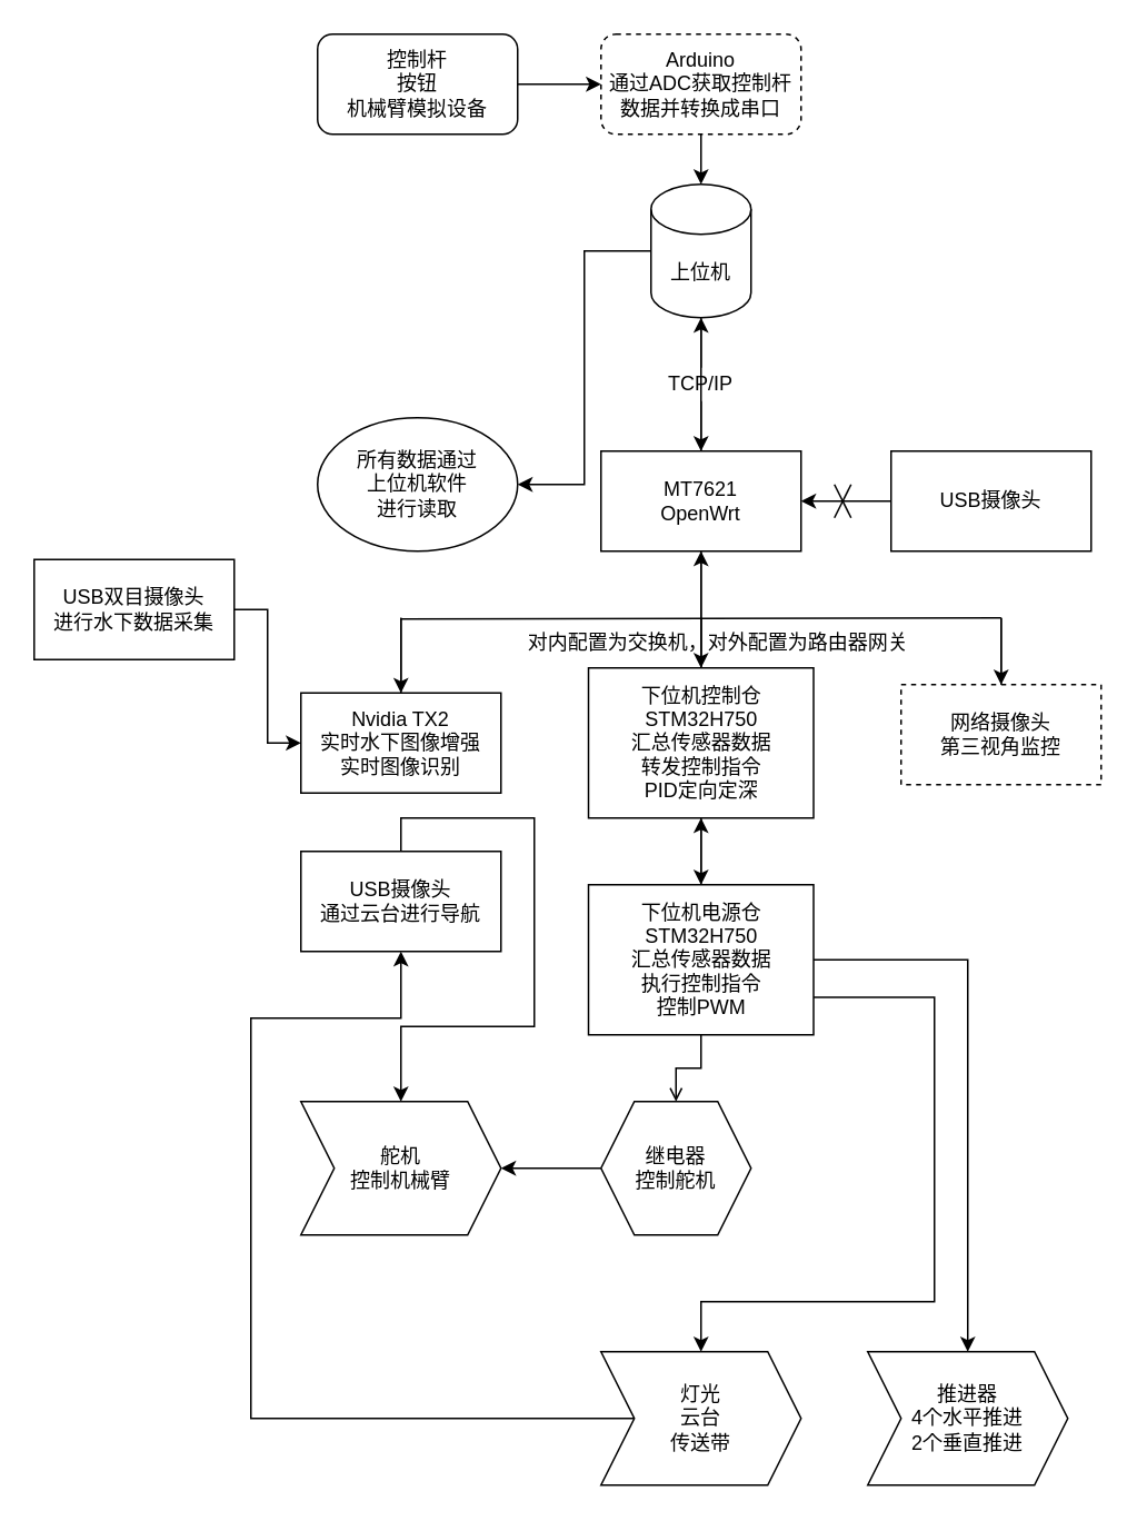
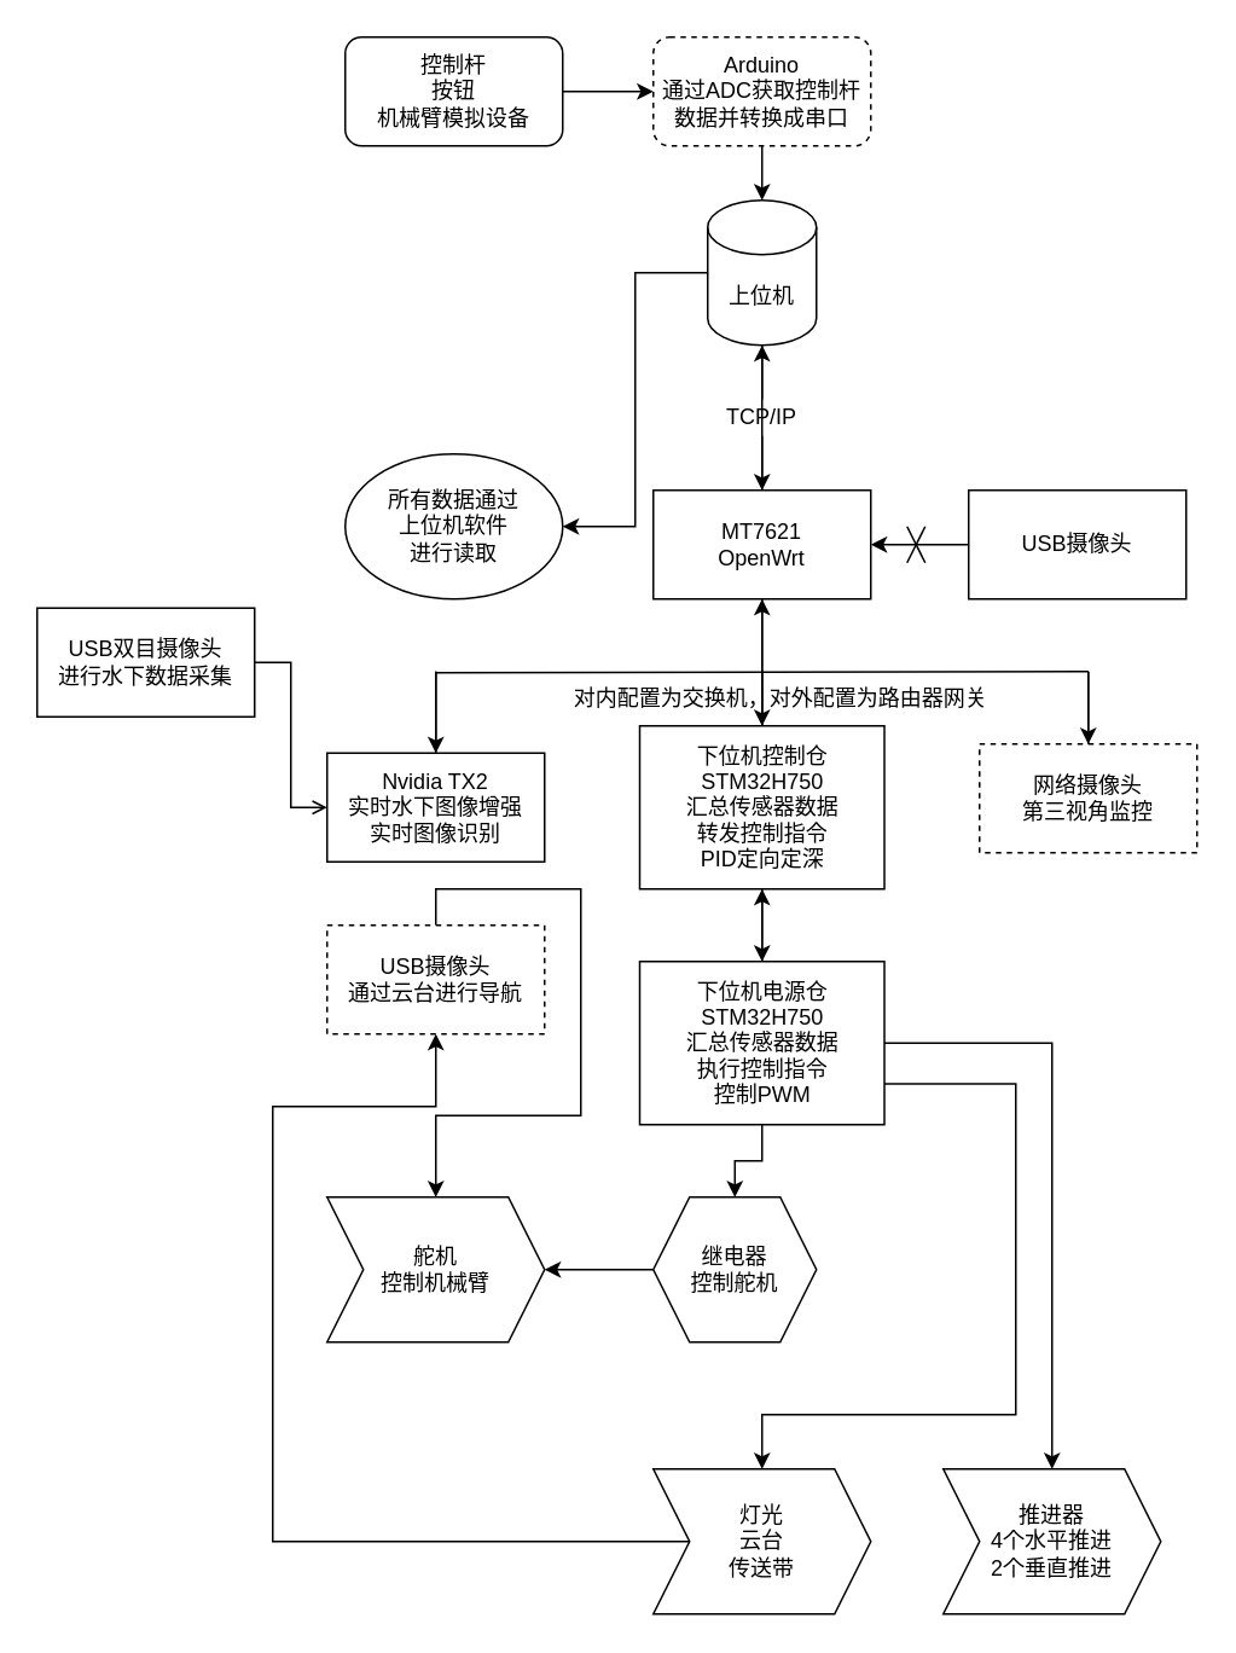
  <mxCell id="0" />
  <mxCell id="1" parent="0" />
  <mxCell id="2" style="edgeStyle=orthogonalEdgeStyle;rounded=0;orthogonalLoop=1;jettySize=auto;html=1;exitX=0;exitY=0.5;exitDx=0;exitDy=0;entryX=1;entryY=0.5;entryDx=0;entryDy=0;" edge="1" parent="1" source="3" target="8"><mxGeometry relative="1" as="geometry" /></mxCell>
  <mxCell id="3" value="USB摄像头" style="rounded=0;whiteSpace=wrap;html=1;" vertex="1" parent="1"><mxGeometry x="534" y="270" width="120" height="60" as="geometry" /></mxCell>
- <mxCell id="4" style="edgeStyle=orthogonalEdgeStyle;rounded=0;orthogonalLoop=1;jettySize=auto;html=1;exitX=1;exitY=0.5;exitDx=0;exitDy=0;entryX=0;entryY=0.5;entryDx=0;entryDy=0;" edge="1" parent="1" source="5" target="9"><mxGeometry relative="1" as="geometry" /></mxCell>
+ <mxCell id="4" style="edgeStyle=orthogonalEdgeStyle;rounded=0;orthogonalLoop=1;jettySize=auto;html=1;exitX=1;exitY=0.5;exitDx=0;exitDy=0;entryX=0;entryY=0.5;entryDx=0;entryDy=0;endArrow=open;" edge="1" parent="1" source="5" target="9"><mxGeometry relative="1" as="geometry" /></mxCell>
  <mxCell id="5" value="USB双目摄像头&lt;br&gt;进行水下数据采集" style="rounded=0;whiteSpace=wrap;html=1;" vertex="1" parent="1"><mxGeometry x="20" y="335" width="120" height="60" as="geometry" /></mxCell>
  <mxCell id="6" style="edgeStyle=orthogonalEdgeStyle;rounded=0;orthogonalLoop=1;jettySize=auto;html=1;exitX=0.5;exitY=0;exitDx=0;exitDy=0;entryX=0.5;entryY=1;entryDx=0;entryDy=0;entryPerimeter=0;" edge="1" parent="1" source="8" target="12"><mxGeometry relative="1" as="geometry" /></mxCell>
  <mxCell id="7" style="edgeStyle=orthogonalEdgeStyle;rounded=0;orthogonalLoop=1;jettySize=auto;html=1;exitX=0.5;exitY=1;exitDx=0;exitDy=0;entryX=0.5;entryY=0;entryDx=0;entryDy=0;" edge="1" parent="1" source="8" target="23"><mxGeometry relative="1" as="geometry" /></mxCell>
  <mxCell id="8" value="MT7621&lt;br&gt;OpenWrt" style="rounded=0;whiteSpace=wrap;html=1;" vertex="1" parent="1"><mxGeometry x="360" y="270" width="120" height="60" as="geometry" /></mxCell>
  <mxCell id="9" value="Nvidia TX2&lt;br&gt;实时水下图像增强&lt;br&gt;实时图像识别&lt;br&gt;" style="rounded=0;whiteSpace=wrap;html=1;" vertex="1" parent="1"><mxGeometry x="180" y="415" width="120" height="60" as="geometry" /></mxCell>
  <mxCell id="10" style="edgeStyle=orthogonalEdgeStyle;rounded=0;orthogonalLoop=1;jettySize=auto;html=1;exitX=0.5;exitY=1;exitDx=0;exitDy=0;exitPerimeter=0;entryX=0.5;entryY=0;entryDx=0;entryDy=0;startArrow=none;" edge="1" parent="1" source="17" target="8"><mxGeometry relative="1" as="geometry" /></mxCell>
  <mxCell id="11" style="edgeStyle=orthogonalEdgeStyle;rounded=0;orthogonalLoop=1;jettySize=auto;html=1;exitX=0;exitY=0.5;exitDx=0;exitDy=0;exitPerimeter=0;entryX=1;entryY=0.5;entryDx=0;entryDy=0;" edge="1" parent="1" source="12" target="19"><mxGeometry relative="1" as="geometry" /></mxCell>
  <mxCell id="12" value="上位机" style="shape=cylinder3;whiteSpace=wrap;html=1;boundedLbl=1;backgroundOutline=1;size=15;" vertex="1" parent="1"><mxGeometry x="390" y="110" width="60" height="80" as="geometry" /></mxCell>
  <mxCell id="13" style="edgeStyle=orthogonalEdgeStyle;rounded=0;orthogonalLoop=1;jettySize=auto;html=1;exitX=0.5;exitY=1;exitDx=0;exitDy=0;" edge="1" parent="1" source="14" target="12"><mxGeometry relative="1" as="geometry" /></mxCell>
  <mxCell id="14" value="Arduino&lt;br&gt;通过ADC获取控制杆数据并转换成串口" style="rounded=1;whiteSpace=wrap;html=1;dashed=1;" vertex="1" parent="1"><mxGeometry x="360" y="20" width="120" height="60" as="geometry" /></mxCell>
  <mxCell id="15" style="edgeStyle=orthogonalEdgeStyle;rounded=0;orthogonalLoop=1;jettySize=auto;html=1;exitX=1;exitY=0.5;exitDx=0;exitDy=0;entryX=0;entryY=0.5;entryDx=0;entryDy=0;" edge="1" parent="1" source="16" target="14"><mxGeometry relative="1" as="geometry" /></mxCell>
  <mxCell id="16" value="控制杆&lt;br&gt;按钮&lt;br&gt;机械臂模拟设备" style="rounded=1;whiteSpace=wrap;html=1;" vertex="1" parent="1"><mxGeometry x="190" y="20" width="120" height="60" as="geometry" /></mxCell>
  <mxCell id="17" value="TCP/IP" style="text;html=1;strokeColor=none;fillColor=none;align=center;verticalAlign=middle;whiteSpace=wrap;rounded=0;" vertex="1" parent="1"><mxGeometry x="400" y="220" width="40" height="20" as="geometry" /></mxCell>
  <mxCell id="18" value="" style="edgeStyle=orthogonalEdgeStyle;rounded=0;orthogonalLoop=1;jettySize=auto;html=1;exitX=0.5;exitY=1;exitDx=0;exitDy=0;exitPerimeter=0;entryX=0.5;entryY=0;entryDx=0;entryDy=0;endArrow=none;" edge="1" parent="1" source="12" target="17"><mxGeometry relative="1" as="geometry"><mxPoint x="420" y="190" as="sourcePoint" /><mxPoint x="420" y="270" as="targetPoint" /></mxGeometry></mxCell>
  <mxCell id="19" value="所有数据通过&lt;br&gt;上位机软件&lt;br&gt;进行读取" style="ellipse;whiteSpace=wrap;html=1;" vertex="1" parent="1"><mxGeometry x="190" y="250" width="120" height="80" as="geometry" /></mxCell>
  <mxCell id="20" value="" style="endArrow=none;html=1;" edge="1" parent="1"><mxGeometry width="50" height="50" relative="1" as="geometry"><mxPoint x="500" y="290" as="sourcePoint" /><mxPoint x="510" y="310" as="targetPoint" /></mxGeometry></mxCell>
  <mxCell id="21" value="" style="endArrow=none;html=1;" edge="1" parent="1"><mxGeometry width="50" height="50" relative="1" as="geometry"><mxPoint x="500" y="310" as="sourcePoint" /><mxPoint x="510" y="290" as="targetPoint" /></mxGeometry></mxCell>
  <mxCell id="22" style="edgeStyle=orthogonalEdgeStyle;rounded=0;orthogonalLoop=1;jettySize=auto;html=1;exitX=0.5;exitY=1;exitDx=0;exitDy=0;entryX=0.5;entryY=0;entryDx=0;entryDy=0;" edge="1" parent="1" source="23" target="28"><mxGeometry relative="1" as="geometry" /></mxCell>
  <mxCell id="23" value="下位机控制仓&lt;br&gt;STM32H750&lt;br&gt;汇总传感器数据&lt;br&gt;转发控制指令&lt;br&gt;PID定向定深" style="rounded=0;whiteSpace=wrap;html=1;" vertex="1" parent="1"><mxGeometry x="352.5" y="400" width="135" height="90" as="geometry" /></mxCell>
  <mxCell id="24" style="edgeStyle=orthogonalEdgeStyle;rounded=0;orthogonalLoop=1;jettySize=auto;html=1;exitX=0.5;exitY=0;exitDx=0;exitDy=0;entryX=0.5;entryY=1;entryDx=0;entryDy=0;" edge="1" parent="1" source="28" target="23"><mxGeometry relative="1" as="geometry" /></mxCell>
- <mxCell id="25" style="edgeStyle=orthogonalEdgeStyle;rounded=0;orthogonalLoop=1;jettySize=auto;html=1;exitX=0.5;exitY=1;exitDx=0;exitDy=0;entryX=0.5;entryY=0;entryDx=0;entryDy=0;endArrow=open;" edge="1" parent="1" source="28" target="41"><mxGeometry relative="1" as="geometry" /></mxCell>
+ <mxCell id="25" style="edgeStyle=orthogonalEdgeStyle;rounded=0;orthogonalLoop=1;jettySize=auto;html=1;exitX=0.5;exitY=1;exitDx=0;exitDy=0;entryX=0.5;entryY=0;entryDx=0;entryDy=0;" edge="1" parent="1" source="28" target="41"><mxGeometry relative="1" as="geometry" /></mxCell>
  <mxCell id="26" style="edgeStyle=orthogonalEdgeStyle;rounded=0;orthogonalLoop=1;jettySize=auto;html=1;exitX=1;exitY=0.5;exitDx=0;exitDy=0;entryX=0.5;entryY=0;entryDx=0;entryDy=0;" edge="1" parent="1" source="28" target="37"><mxGeometry relative="1" as="geometry" /></mxCell>
  <mxCell id="27" style="edgeStyle=orthogonalEdgeStyle;rounded=0;orthogonalLoop=1;jettySize=auto;html=1;exitX=1;exitY=0.75;exitDx=0;exitDy=0;entryX=0.5;entryY=0;entryDx=0;entryDy=0;" edge="1" parent="1" source="28" target="39"><mxGeometry relative="1" as="geometry"><Array as="points"><mxPoint x="560" y="598" /><mxPoint x="560" y="780" /><mxPoint x="420" y="780" /></Array></mxGeometry></mxCell>
  <mxCell id="28" value="下位机电源仓&lt;br&gt;STM32H750&lt;br&gt;汇总传感器数据&lt;br&gt;执行控制指令&lt;br&gt;控制PWM" style="rounded=0;whiteSpace=wrap;html=1;" vertex="1" parent="1"><mxGeometry x="352.5" y="530" width="135" height="90" as="geometry" /></mxCell>
  <mxCell id="29" style="edgeStyle=orthogonalEdgeStyle;rounded=0;orthogonalLoop=1;jettySize=auto;html=1;exitX=0.5;exitY=0;exitDx=0;exitDy=0;" edge="1" parent="1" source="30" target="42"><mxGeometry relative="1" as="geometry" /></mxCell>
- <mxCell id="30" value="USB摄像头&lt;br&gt;通过云台进行导航" style="rounded=0;whiteSpace=wrap;html=1;" vertex="1" parent="1"><mxGeometry x="180" y="510" width="120" height="60" as="geometry" /></mxCell>
+ <mxCell id="30" value="USB摄像头&lt;br&gt;通过云台进行导航" style="rounded=0;whiteSpace=wrap;html=1;dashed=1;" vertex="1" parent="1"><mxGeometry x="180" y="510" width="120" height="60" as="geometry" /></mxCell>
  <mxCell id="31" value="网络摄像头&lt;br&gt;第三视角监控" style="rounded=0;whiteSpace=wrap;html=1;dashed=1;" vertex="1" parent="1"><mxGeometry x="540" y="410" width="120" height="60" as="geometry" /></mxCell>
  <mxCell id="32" value="" style="endArrow=none;html=1;exitX=0.5;exitY=0;exitDx=0;exitDy=0;" edge="1" parent="1" source="9"><mxGeometry width="50" height="50" relative="1" as="geometry"><mxPoint x="290" y="410" as="sourcePoint" /><mxPoint x="240" y="370" as="targetPoint" /></mxGeometry></mxCell>
  <mxCell id="33" value="" style="endArrow=none;html=1;exitX=0.5;exitY=0;exitDx=0;exitDy=0;" edge="1" parent="1" source="23"><mxGeometry width="50" height="50" relative="1" as="geometry"><mxPoint x="470" y="390" as="sourcePoint" /><mxPoint x="420" y="370" as="targetPoint" /></mxGeometry></mxCell>
  <mxCell id="34" value="" style="endArrow=none;html=1;exitX=0.5;exitY=0;exitDx=0;exitDy=0;" edge="1" parent="1" source="31"><mxGeometry width="50" height="50" relative="1" as="geometry"><mxPoint x="626" y="385" as="sourcePoint" /><mxPoint x="600" y="370" as="targetPoint" /></mxGeometry></mxCell>
  <mxCell id="35" value="" style="endArrow=none;html=1;exitX=0;exitY=0.015;exitDx=0;exitDy=0;exitPerimeter=0;" edge="1" parent="1" source="32"><mxGeometry width="50" height="50" relative="1" as="geometry"><mxPoint x="480" y="330" as="sourcePoint" /><mxPoint x="600" y="370" as="targetPoint" /></mxGeometry></mxCell>
  <mxCell id="36" value="" style="endArrow=classic;html=1;exitX=0.5;exitY=0;exitDx=0;exitDy=0;" edge="1" parent="1" source="23"><mxGeometry width="50" height="50" relative="1" as="geometry"><mxPoint x="420" y="369" as="sourcePoint" /><mxPoint x="420" y="330" as="targetPoint" /></mxGeometry></mxCell>
  <mxCell id="37" value="推进器&lt;br&gt;4个水平推进&lt;br&gt;2个垂直推进" style="shape=step;perimeter=stepPerimeter;whiteSpace=wrap;html=1;fixedSize=1;" vertex="1" parent="1"><mxGeometry x="520" y="810" width="120" height="80" as="geometry" /></mxCell>
  <mxCell id="38" style="edgeStyle=orthogonalEdgeStyle;rounded=0;orthogonalLoop=1;jettySize=auto;html=1;exitX=0;exitY=0.5;exitDx=0;exitDy=0;entryX=0.5;entryY=1;entryDx=0;entryDy=0;" edge="1" parent="1" source="39" target="30"><mxGeometry relative="1" as="geometry"><Array as="points"><mxPoint x="150" y="850" /><mxPoint x="150" y="610" /><mxPoint x="240" y="610" /></Array></mxGeometry></mxCell>
  <mxCell id="39" value="灯光&lt;br&gt;云台&lt;br&gt;传送带" style="shape=step;perimeter=stepPerimeter;whiteSpace=wrap;html=1;fixedSize=1;" vertex="1" parent="1"><mxGeometry x="360" y="810" width="120" height="80" as="geometry" /></mxCell>
  <mxCell id="40" style="edgeStyle=orthogonalEdgeStyle;rounded=0;orthogonalLoop=1;jettySize=auto;html=1;exitX=0;exitY=0.5;exitDx=0;exitDy=0;entryX=1;entryY=0.5;entryDx=0;entryDy=0;" edge="1" parent="1" source="41" target="42"><mxGeometry relative="1" as="geometry" /></mxCell>
  <mxCell id="41" value="继电器&lt;br&gt;控制舵机" style="shape=hexagon;perimeter=hexagonPerimeter2;whiteSpace=wrap;html=1;fixedSize=1;" vertex="1" parent="1"><mxGeometry x="360" y="660" width="90" height="80" as="geometry" /></mxCell>
  <mxCell id="42" value="舵机&lt;br&gt;控制机械臂" style="shape=step;perimeter=stepPerimeter;whiteSpace=wrap;html=1;fixedSize=1;rotation=0;" vertex="1" parent="1"><mxGeometry x="180" y="660" width="120" height="80" as="geometry" /></mxCell>
  <mxCell id="43" value="对内配置为交换机，对外配置为路由器网关" style="text;html=1;align=center;verticalAlign=middle;resizable=0;points=[];autosize=1;strokeColor=none;" vertex="1" parent="1"><mxGeometry x="310" y="375" width="240" height="20" as="geometry" /></mxCell>
  <mxCell id="44" value="" style="endArrow=classic;html=1;entryX=0.5;entryY=0;entryDx=0;entryDy=0;exitX=0;exitY=0;exitDx=0;exitDy=0;exitPerimeter=0;" edge="1" parent="1" source="35" target="9"><mxGeometry width="50" height="50" relative="1" as="geometry"><mxPoint x="160" y="400" as="sourcePoint" /><mxPoint x="210" y="350" as="targetPoint" /></mxGeometry></mxCell>
  <mxCell id="45" value="" style="endArrow=classic;html=1;entryX=0.5;entryY=0;entryDx=0;entryDy=0;exitX=1;exitY=0;exitDx=0;exitDy=0;exitPerimeter=0;" edge="1" parent="1" source="35" target="31"><mxGeometry width="50" height="50" relative="1" as="geometry"><mxPoint x="610" y="400" as="sourcePoint" /><mxPoint x="660" y="350" as="targetPoint" /></mxGeometry></mxCell>
